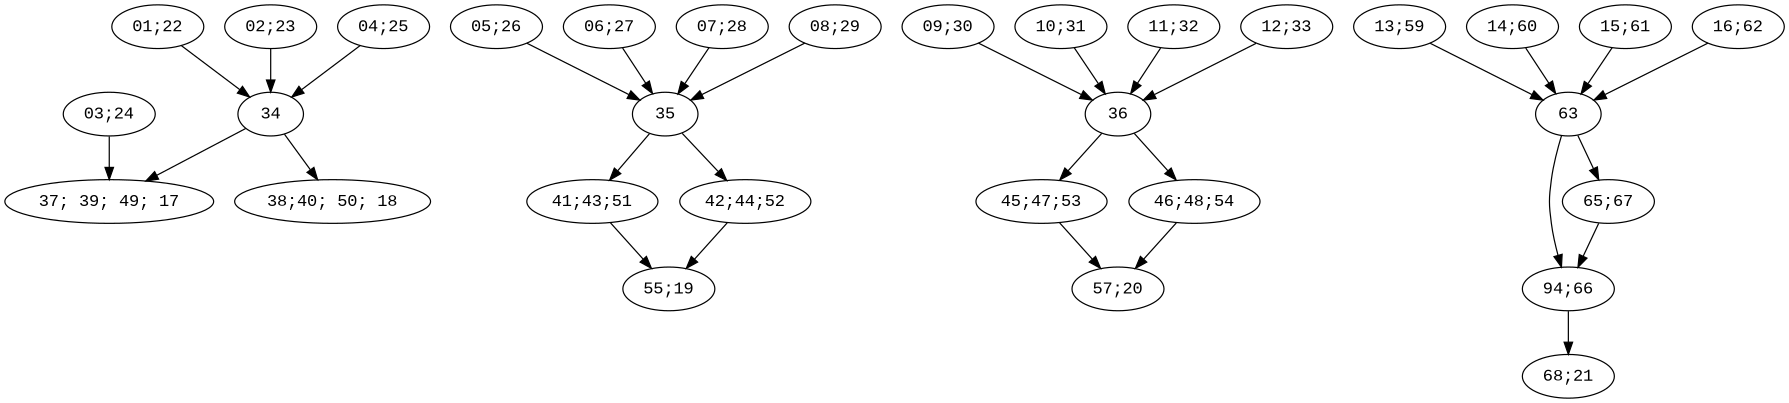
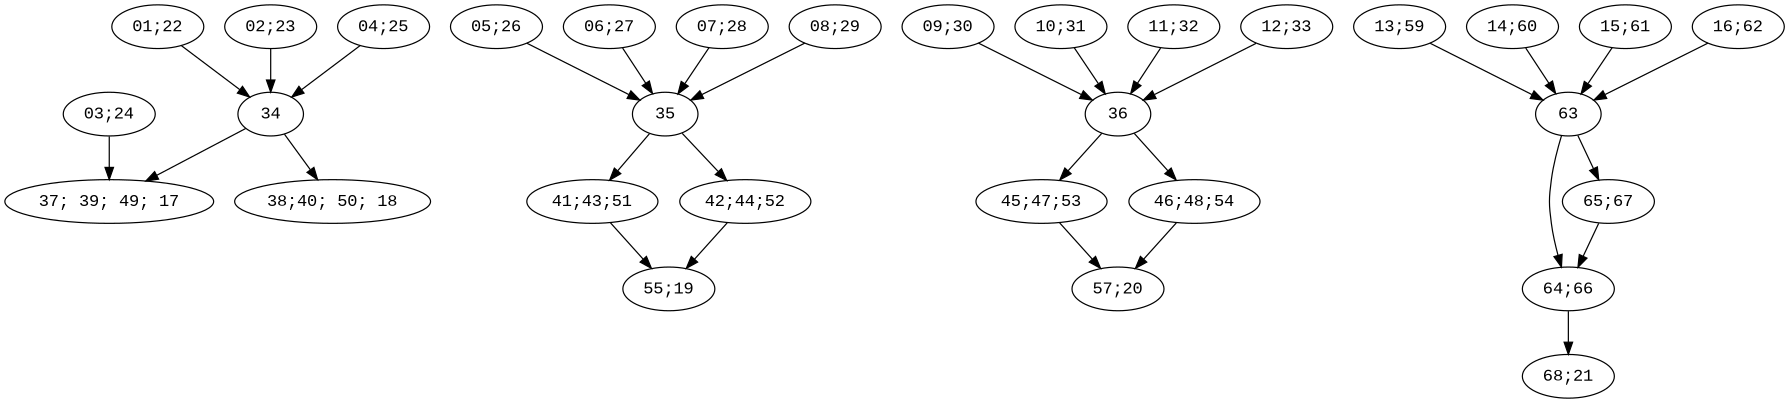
  digraph {
    fontname="Liberation Mono"
    node [fontname="Liberation Mono"]
    edge [fontname="Liberation Mono"]
    n1 [label="01;22"]
    34
    n3 [label="37; 39; 49; 17"]
    n4 [label="38;40; 50; 18"]
    n5 [label="02;23"]
    n6 [label="03;24"]
    n7 [label="04;25"]
    n8 [label="05;26"]
    35
    n10 [label="41;43;51"]
    n11 [label="42;44;52"]
    n12 [label="06;27"]
    n13 [label="07;28"]
    n14 [label="08;29"]
    n15 [label="09;30"]
    36
    n17 [label="45;47;53"]
    n18 [label="46;48;54"]
    n19 [label="10;31"]
    n20 [label="11;32"]
    n21 [label="12;33"]
    n22 [label="55;19"]
    n23 [label="57;20"]
    n24 [label="13;59"]
    63
-   n26 [label="94;66"]
+   n26 [label="64;66"]
    n27 [label="65;67"]
    n28 [label="14;60"]
    n29 [label="15;61"]
    n30 [label="16;62"]
    n31 [label="68;21"]
    n1 -> 34
    34 -> n3
    34 -> n4
    n5 -> 34
    n6 -> n3
    n7 -> 34
    n8 -> 35
    35 -> n10
    35 -> n11
    n10 -> n22
    n11 -> n22
    n12 -> 35
    n13 -> 35
    n14 -> 35
    n15 -> 36
    36 -> n17
    36 -> n18
    n17 -> n23
    n18 -> n23
    n19 -> 36
    n20 -> 36
    n21 -> 36
    n24 -> 63
    63 -> n26
    63 -> n27
    n26 -> n31
    n27 -> n26
    n28 -> 63
    n29 -> 63
    n30 -> 63
  }
